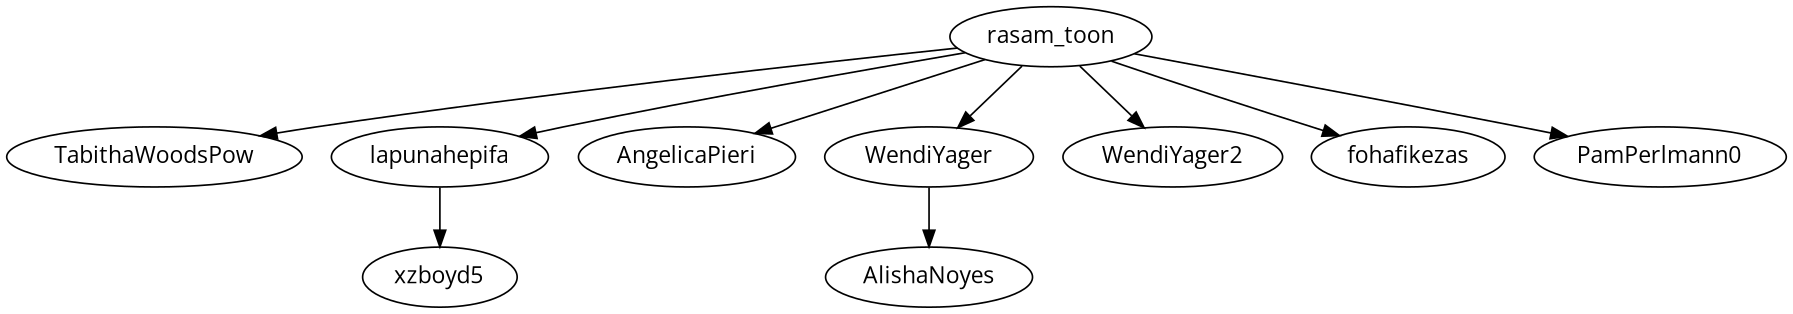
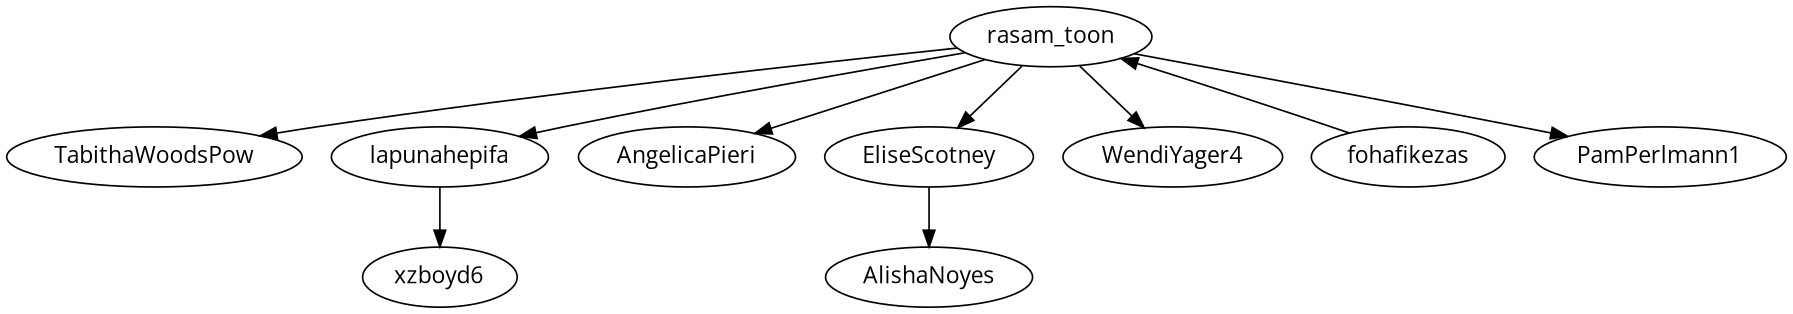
  strict digraph {
    fontname="Open Sans"
    node [fontname="Open Sans"]
    edge [fontname="Open Sans"]
    rasam_toon
    TabithaWoodsPow
    lapunahepifa
    AngelicaPieri
-   EliseScotney [label=WendiYager]
-   WendiYager2
+   EliseScotney
+   WendiYager2 [label=WendiYager4]
    fohafikezas
-   PamPerlmann1 [label=PamPerlmann0]
-   xzboyd5
+   PamPerlmann1
+   xzboyd5 [label=xzboyd6]
    AlishaNoyes
    rasam_toon -> TabithaWoodsPow
    rasam_toon -> lapunahepifa
    rasam_toon -> AngelicaPieri
    rasam_toon -> EliseScotney
    rasam_toon -> WendiYager2
-   rasam_toon -> fohafikezas
+   fohafikezas -> rasam_toon
    rasam_toon -> PamPerlmann1
    lapunahepifa -> xzboyd5
    EliseScotney -> AlishaNoyes
  }
